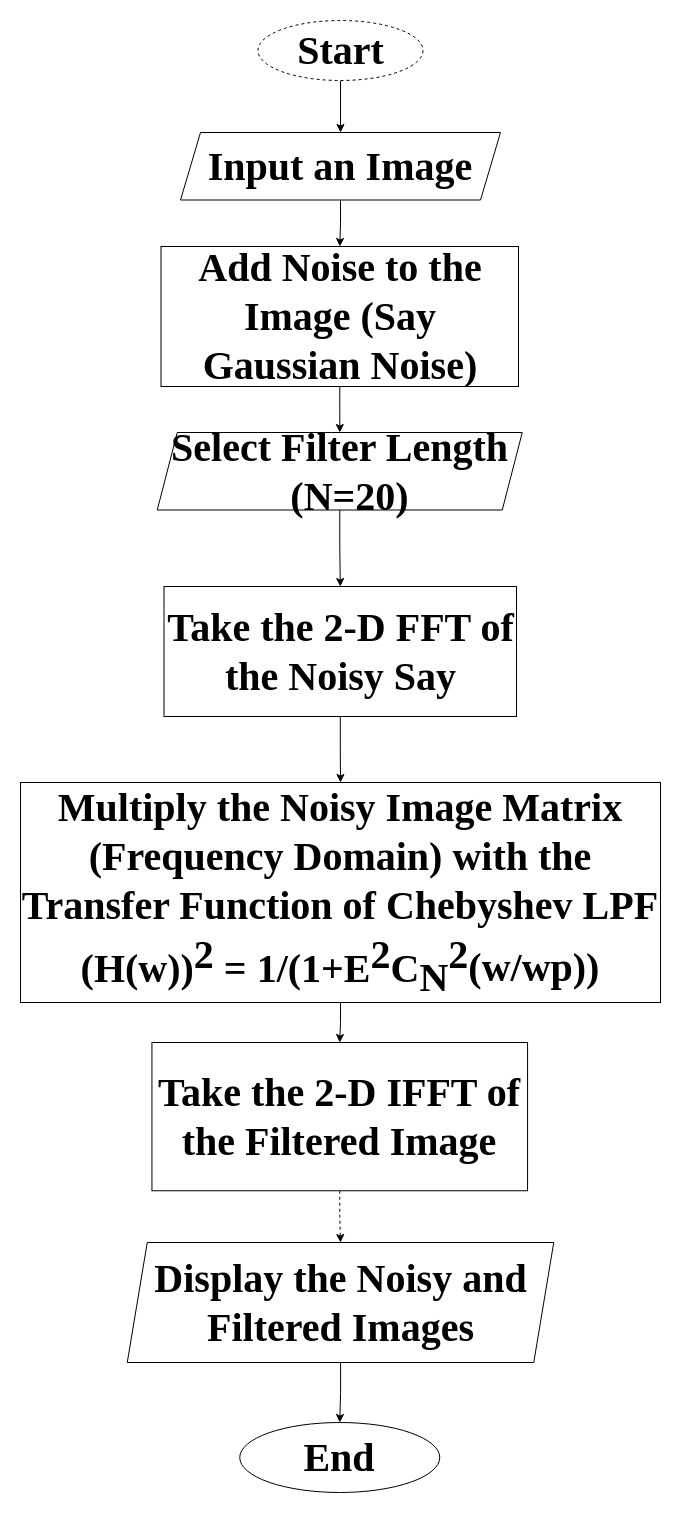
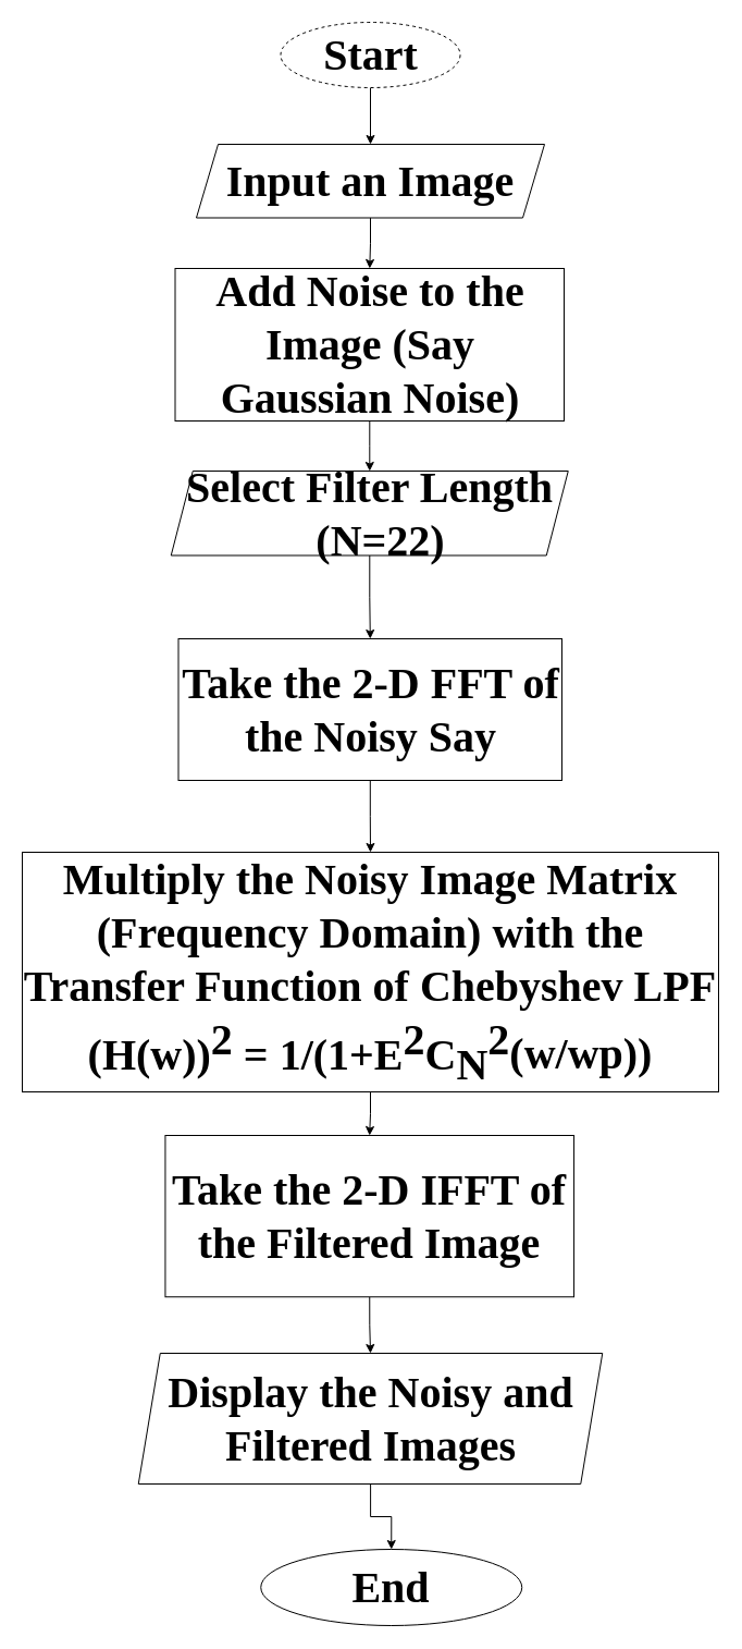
  <mxCell id="0" />
  <mxCell id="1" parent="0" />
  <mxCell id="2" value="" style="edgeStyle=orthogonalEdgeStyle;rounded=0;orthogonalLoop=1;jettySize=auto;html=1;" edge="1" parent="1" source="3" target="14"><mxGeometry relative="1" as="geometry" /></mxCell>
  <mxCell id="3" value="&lt;b style=&quot;font-size: 40px;&quot;&gt;&lt;font face=&quot;Times New Roman&quot; style=&quot;font-size: 40px;&quot;&gt;Start&lt;/font&gt;&lt;/b&gt;" style="ellipse;whiteSpace=wrap;html=1;fontSize=40;dashed=1;" parent="1" vertex="1"><mxGeometry x="257.5" y="20" width="165" height="60" as="geometry" /></mxCell>
  <mxCell id="4" value="" style="edgeStyle=orthogonalEdgeStyle;rounded=0;orthogonalLoop=1;jettySize=auto;html=1;" edge="1" parent="1" source="5" target="18"><mxGeometry relative="1" as="geometry" /></mxCell>
  <mxCell id="5" value="&lt;font style=&quot;font-size: 40px;&quot; face=&quot;Times New Roman&quot;&gt;&lt;b style=&quot;font-size: 40px;&quot;&gt;&lt;span style=&quot;font-size: 40px;&quot;&gt;Multiply the Noisy Image Matrix (Frequency Domain) with the Transfer Function of Chebyshev LPF&lt;/span&gt;&lt;br style=&quot;font-size: 40px;&quot;&gt;&lt;font style=&quot;font-size: 40px;&quot;&gt;(H(w))&lt;sup style=&quot;font-size: 40px;&quot;&gt;2&lt;/sup&gt; = &lt;font style=&quot;font-size: 40px;&quot;&gt;1/(1+E&lt;sup style=&quot;font-size: 40px;&quot;&gt;2&lt;/sup&gt;C&lt;sub style=&quot;font-size: 40px;&quot;&gt;N&lt;/sub&gt;&lt;/font&gt;&lt;/font&gt;&lt;/b&gt;&lt;/font&gt;&lt;b style=&quot;border-color: var(--border-color); font-family: &amp;quot;Times New Roman&amp;quot;; font-size: 40px;&quot;&gt;&lt;sup style=&quot;border-color: var(--border-color); font-size: 40px;&quot;&gt;&lt;font style=&quot;font-size: 40px;&quot;&gt;2&lt;/font&gt;&lt;/sup&gt;&lt;/b&gt;&lt;font style=&quot;font-size: 40px;&quot; face=&quot;Times New Roman&quot;&gt;&lt;b style=&quot;font-size: 40px;&quot;&gt;&lt;font style=&quot;font-size: 40px;&quot;&gt;(w/wp))&lt;/font&gt;&lt;br style=&quot;font-size: 40px;&quot;&gt;&lt;/b&gt;&lt;/font&gt;" style="rounded=0;whiteSpace=wrap;html=1;fontSize=40;glass=0;strokeWidth=1;shadow=0;" parent="1" vertex="1"><mxGeometry x="20" y="782" width="640" height="220" as="geometry" /></mxCell>
  <mxCell id="6" value="" style="edgeStyle=orthogonalEdgeStyle;rounded=0;orthogonalLoop=1;jettySize=auto;html=1;" edge="1" parent="1" source="7" target="5"><mxGeometry relative="1" as="geometry" /></mxCell>
  <mxCell id="7" value="&lt;font face=&quot;Times New Roman&quot; style=&quot;font-size: 40px;&quot;&gt;&lt;span style=&quot;font-size: 40px;&quot;&gt;&lt;b style=&quot;font-size: 40px;&quot;&gt;Take the 2-D FFT of the Noisy Say&lt;/b&gt;&lt;/span&gt;&lt;/font&gt;" style="rounded=0;whiteSpace=wrap;html=1;fontSize=40;glass=0;strokeWidth=1;shadow=0;" parent="1" vertex="1"><mxGeometry x="163.5" y="586" width="352.5" height="130" as="geometry" /></mxCell>
- <mxCell id="8" value="&lt;b style=&quot;font-size: 40px;&quot;&gt;&lt;font face=&quot;Times New Roman&quot; style=&quot;font-size: 40px;&quot;&gt;End&lt;/font&gt;&lt;/b&gt;" style="ellipse;whiteSpace=wrap;html=1;fontSize=40;" parent="1" vertex="1"><mxGeometry x="239.25" y="1422" width="200" height="70" as="geometry" /></mxCell>
+ <mxCell id="8" value="&lt;b style=&quot;font-size: 40px;&quot;&gt;&lt;font face=&quot;Times New Roman&quot; style=&quot;font-size: 40px;&quot;&gt;End&lt;/font&gt;&lt;/b&gt;" style="ellipse;whiteSpace=wrap;html=1;fontSize=40;" parent="1" vertex="1"><mxGeometry x="239.25" y="1422" width="240" height="70" as="geometry" /></mxCell>
  <mxCell id="9" value="" style="edgeStyle=orthogonalEdgeStyle;rounded=0;orthogonalLoop=1;jettySize=auto;html=1;fontSize=40;" parent="1" source="10" target="8" edge="1"><mxGeometry relative="1" as="geometry" /></mxCell>
  <mxCell id="10" value="&lt;b style=&quot;font-size: 40px;&quot;&gt;&lt;font style=&quot;font-size: 40px;&quot; face=&quot;Times New Roman&quot;&gt;Display the Noisy and Filtered Images&lt;/font&gt;&lt;/b&gt;" style="shape=parallelogram;perimeter=parallelogramPerimeter;whiteSpace=wrap;html=1;fixedSize=1;fontSize=40;" parent="1" vertex="1"><mxGeometry x="126.75" y="1242" width="426.5" height="120" as="geometry" /></mxCell>
  <mxCell id="11" value="" style="edgeStyle=orthogonalEdgeStyle;rounded=0;orthogonalLoop=1;jettySize=auto;html=1;" edge="1" parent="1" source="12" target="7"><mxGeometry relative="1" as="geometry" /></mxCell>
- <mxCell id="12" value="&lt;b style=&quot;border-color: var(--border-color); font-size: 40px;&quot;&gt;&lt;font style=&quot;border-color: var(--border-color); font-size: 40px;&quot; face=&quot;Times New Roman&quot;&gt;&amp;nbsp;Select Filter Length&amp;nbsp; &amp;nbsp; (N=20)&lt;/font&gt;&lt;/b&gt;" style="shape=parallelogram;perimeter=parallelogramPerimeter;whiteSpace=wrap;html=1;fixedSize=1;fontSize=40;" parent="1" vertex="1"><mxGeometry x="156.75" y="432" width="365" height="77.5" as="geometry" /></mxCell>
+ <mxCell id="12" value="&lt;b style=&quot;border-color: var(--border-color); font-size: 40px;&quot;&gt;&lt;font style=&quot;border-color: var(--border-color); font-size: 40px;&quot; face=&quot;Times New Roman&quot;&gt;&amp;nbsp;Select Filter Length&amp;nbsp; &amp;nbsp; (N=22)&lt;/font&gt;&lt;/b&gt;" style="shape=parallelogram;perimeter=parallelogramPerimeter;whiteSpace=wrap;html=1;fixedSize=1;fontSize=40;" parent="1" vertex="1"><mxGeometry x="156.75" y="432" width="365" height="77.5" as="geometry" /></mxCell>
  <mxCell id="13" value="" style="edgeStyle=orthogonalEdgeStyle;rounded=0;orthogonalLoop=1;jettySize=auto;html=1;" edge="1" parent="1" source="14" target="16"><mxGeometry relative="1" as="geometry" /></mxCell>
  <mxCell id="14" value="&lt;b style=&quot;border-color: var(--border-color); font-size: 40px;&quot;&gt;&lt;font style=&quot;border-color: var(--border-color); font-size: 40px;&quot; face=&quot;Times New Roman&quot;&gt;Input an Image&lt;/font&gt;&lt;/b&gt;" style="shape=parallelogram;perimeter=parallelogramPerimeter;whiteSpace=wrap;html=1;fixedSize=1;fontSize=40;" parent="1" vertex="1"><mxGeometry x="180" y="132" width="320" height="67.5" as="geometry" /></mxCell>
  <mxCell id="15" value="" style="edgeStyle=orthogonalEdgeStyle;rounded=0;orthogonalLoop=1;jettySize=auto;html=1;" edge="1" parent="1" source="16" target="12"><mxGeometry relative="1" as="geometry" /></mxCell>
  <mxCell id="16" value="&lt;font face=&quot;Times New Roman&quot; style=&quot;font-size: 40px;&quot;&gt;&lt;span style=&quot;font-size: 40px;&quot;&gt;&lt;b style=&quot;font-size: 40px;&quot;&gt;Add Noise to the Image (Say Gaussian Noise)&lt;/b&gt;&lt;/span&gt;&lt;/font&gt;" style="rounded=0;whiteSpace=wrap;html=1;fontSize=40;glass=0;strokeWidth=1;shadow=0;" parent="1" vertex="1"><mxGeometry x="160.5" y="246" width="357.5" height="140" as="geometry" /></mxCell>
- <mxCell id="17" style="edgeStyle=orthogonalEdgeStyle;rounded=0;orthogonalLoop=1;jettySize=auto;html=1;exitX=0.5;exitY=1;exitDx=0;exitDy=0;entryX=0.5;entryY=0;entryDx=0;entryDy=0;fontSize=40;dashed=1;" parent="1" source="18" target="10" edge="1"><mxGeometry relative="1" as="geometry" /></mxCell>
+ <mxCell id="17" style="edgeStyle=orthogonalEdgeStyle;rounded=0;orthogonalLoop=1;jettySize=auto;html=1;exitX=0.5;exitY=1;exitDx=0;exitDy=0;entryX=0.5;entryY=0;entryDx=0;entryDy=0;fontSize=40;" parent="1" source="18" target="10" edge="1"><mxGeometry relative="1" as="geometry" /></mxCell>
  <mxCell id="18" value="&lt;font face=&quot;Times New Roman&quot; style=&quot;font-size: 40px;&quot;&gt;&lt;span style=&quot;font-size: 40px;&quot;&gt;&lt;b style=&quot;font-size: 40px;&quot;&gt;Take the 2-D IFFT of the Filtered Image&lt;/b&gt;&lt;/span&gt;&lt;/font&gt;" style="rounded=0;whiteSpace=wrap;html=1;fontSize=40;glass=0;strokeWidth=1;shadow=0;" parent="1" vertex="1"><mxGeometry x="151.44" y="1042" width="375.62" height="148.25" as="geometry" /></mxCell>
